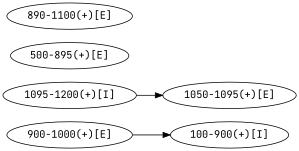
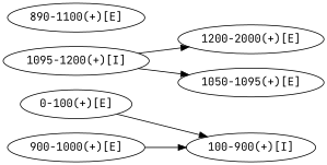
  strict digraph {
    fontname="JetBrains Mono"
    rankdir=LR
    node [fontname="JetBrains Mono" scores="A=0.1"]
    edge [fontname="JetBrains Mono"]
    "100-900(+)[I]" [scores="A=0.2"]
+   "0-100(+)[E]"
    "900-1000(+)[E]"
    "1095-1200(+)[I]" [scores="A=0.845"]
+   "1200-2000(+)[E]" [scores="A=0.8"]
    "1050-1095(+)[E]" [scores="A=0.045"]
-   "500-895(+)[E]" [scores="A=0.395"]
    "890-1100(+)[E]" [scores="A=0.21"]
+   "0-100(+)[E]" -> "100-900(+)[I]"
    "900-1000(+)[E]" -> "100-900(+)[I]"
+   "1095-1200(+)[I]" -> "1200-2000(+)[E]"
    "1095-1200(+)[I]" -> "1050-1095(+)[E]"
  }
